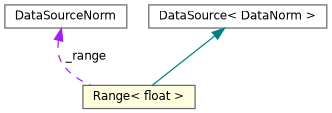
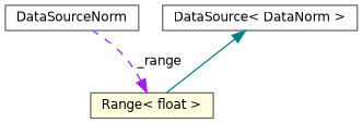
  digraph {
    node [color=gray40 fillcolor=white fontname=Helvetica fontsize=10 shape=box style=filled]
    edge [dir=back fontname=Helvetica fontsize=10 labelfontname=Helvetica labelfontsize=10]
    n1 [fontcolor=black height=0.2 label=DataSourceNorm width=0.4]
    n2 [height=0.2 label="DataSource\< DataNorm \>" width=0.4]
    n3 [fillcolor=lightyellow height=0.2 label="Range\< float \>" width=0.4]
    n2 -> n3 [color=teal style=solid]
-   n1 -> n3 [color=purple label=" _range" style=dashed]
+   n3 -> n1 [color=purple label=" _range" style=dashed]
  }
